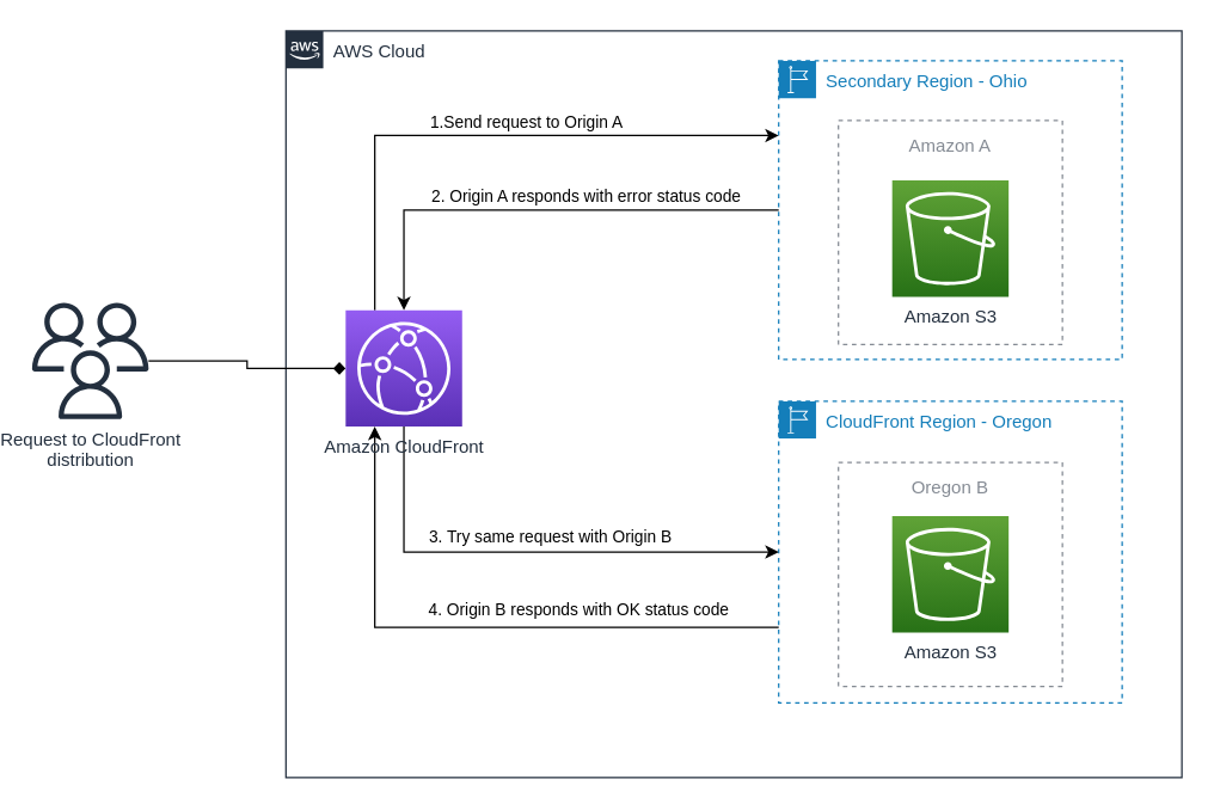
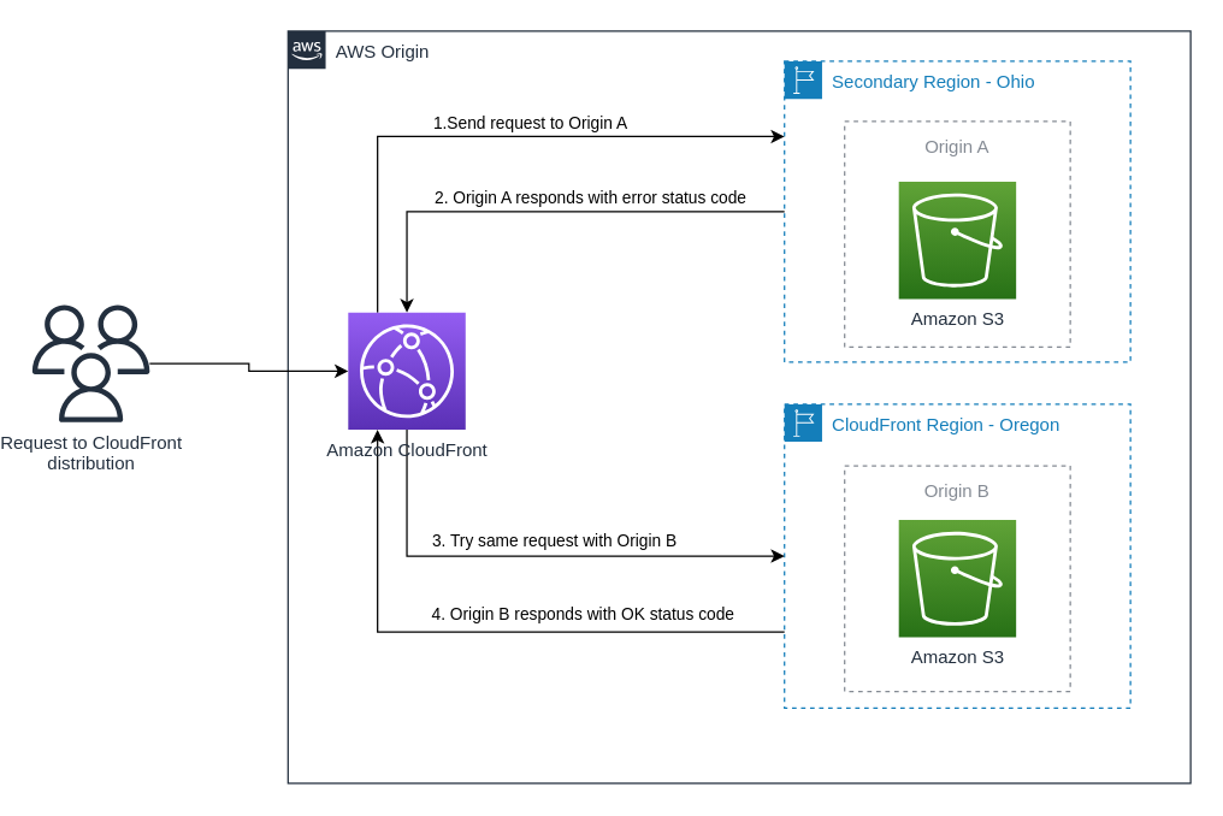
  <mxCell id="0" />
  <mxCell id="1" parent="0" />
  <mxCell id="2" style="edgeStyle=orthogonalEdgeStyle;rounded=0;orthogonalLoop=1;jettySize=auto;html=1;entryX=0.25;entryY=1;entryDx=0;entryDy=0;entryPerimeter=0;exitX=0;exitY=0.75;exitDx=0;exitDy=0;" edge="1" parent="1" source="5" target="19"><mxGeometry relative="1" as="geometry" /></mxCell>
  <mxCell id="3" value="4. Origin B responds with OK status code" style="edgeLabel;html=1;align=center;verticalAlign=middle;resizable=0;points=[];" vertex="1" connectable="0" parent="2"><mxGeometry x="-0.244" relative="1" as="geometry"><mxPoint x="18" y="-12" as="offset" /></mxGeometry></mxCell>
- <mxCell id="4" value="AWS Cloud" style="points=[[0,0],[0.25,0],[0.5,0],[0.75,0],[1,0],[1,0.25],[1,0.5],[1,0.75],[1,1],[0.75,1],[0.5,1],[0.25,1],[0,1],[0,0.75],[0,0.5],[0,0.25]];outlineConnect=0;gradientColor=none;html=1;whiteSpace=wrap;fontSize=12;fontStyle=0;shape=mxgraph.aws4.group;grIcon=mxgraph.aws4.group_aws_cloud_alt;strokeColor=#232F3E;fillColor=none;verticalAlign=top;align=left;spacingLeft=30;fontColor=#232F3E;dashed=0;" vertex="1" parent="1"><mxGeometry x="190" y="20" width="600" height="500" as="geometry" /></mxCell>
+ <mxCell id="4" value="AWS Origin" style="points=[[0,0],[0.25,0],[0.5,0],[0.75,0],[1,0],[1,0.25],[1,0.5],[1,0.75],[1,1],[0.75,1],[0.5,1],[0.25,1],[0,1],[0,0.75],[0,0.5],[0,0.25]];outlineConnect=0;gradientColor=none;html=1;whiteSpace=wrap;fontSize=12;fontStyle=0;shape=mxgraph.aws4.group;grIcon=mxgraph.aws4.group_aws_cloud_alt;strokeColor=#232F3E;fillColor=none;verticalAlign=top;align=left;spacingLeft=30;fontColor=#232F3E;dashed=0;" vertex="1" parent="1"><mxGeometry x="190" y="20" width="600" height="500" as="geometry" /></mxCell>
  <mxCell id="5" value="CloudFront Region - Oregon" style="points=[[0,0],[0.25,0],[0.5,0],[0.75,0],[1,0],[1,0.25],[1,0.5],[1,0.75],[1,1],[0.75,1],[0.5,1],[0.25,1],[0,1],[0,0.75],[0,0.5],[0,0.25]];outlineConnect=0;gradientColor=none;html=1;whiteSpace=wrap;fontSize=12;fontStyle=0;shape=mxgraph.aws4.group;grIcon=mxgraph.aws4.group_region;strokeColor=#147EBA;fillColor=none;verticalAlign=top;align=left;spacingLeft=30;fontColor=#147EBA;dashed=1;" vertex="1" parent="1"><mxGeometry x="520" y="268" width="230" height="202" as="geometry" /></mxCell>
- <mxCell id="6" value="Oregon B" style="outlineConnect=0;gradientColor=none;html=1;whiteSpace=wrap;fontSize=12;fontStyle=0;strokeColor=#858B94;fillColor=none;verticalAlign=top;align=center;fontColor=#858B94;dashed=1;spacingTop=3;" vertex="1" parent="1"><mxGeometry x="560" y="309" width="150" height="150" as="geometry" /></mxCell>
+ <mxCell id="6" value="Origin B" style="outlineConnect=0;gradientColor=none;html=1;whiteSpace=wrap;fontSize=12;fontStyle=0;strokeColor=#858B94;fillColor=none;verticalAlign=top;align=center;fontColor=#858B94;dashed=1;spacingTop=3;" vertex="1" parent="1"><mxGeometry x="560" y="309" width="150" height="150" as="geometry" /></mxCell>
  <mxCell id="7" value="Secondary Region - Ohio" style="points=[[0,0],[0.25,0],[0.5,0],[0.75,0],[1,0],[1,0.25],[1,0.5],[1,0.75],[1,1],[0.75,1],[0.5,1],[0.25,1],[0,1],[0,0.75],[0,0.5],[0,0.25]];outlineConnect=0;gradientColor=none;html=1;whiteSpace=wrap;fontSize=12;fontStyle=0;shape=mxgraph.aws4.group;grIcon=mxgraph.aws4.group_region;strokeColor=#147EBA;fillColor=none;verticalAlign=top;align=left;spacingLeft=30;fontColor=#147EBA;dashed=1;" vertex="1" parent="1"><mxGeometry x="520" y="40" width="230" height="200" as="geometry" /></mxCell>
- <mxCell id="8" value="Amazon A" style="outlineConnect=0;gradientColor=none;html=1;whiteSpace=wrap;fontSize=12;fontStyle=0;strokeColor=#858B94;fillColor=none;verticalAlign=top;align=center;fontColor=#858B94;dashed=1;spacingTop=3;" vertex="1" parent="1"><mxGeometry x="560" y="80" width="150" height="150" as="geometry" /></mxCell>
- <mxCell id="9" style="edgeStyle=orthogonalEdgeStyle;rounded=0;orthogonalLoop=1;jettySize=auto;html=1;endArrow=diamond;" edge="1" parent="1" source="10" target="19"><mxGeometry relative="1" as="geometry" /></mxCell>
+ <mxCell id="8" value="Origin A" style="outlineConnect=0;gradientColor=none;html=1;whiteSpace=wrap;fontSize=12;fontStyle=0;strokeColor=#858B94;fillColor=none;verticalAlign=top;align=center;fontColor=#858B94;dashed=1;spacingTop=3;" vertex="1" parent="1"><mxGeometry x="560" y="80" width="150" height="150" as="geometry" /></mxCell>
+ <mxCell id="9" style="edgeStyle=orthogonalEdgeStyle;rounded=0;orthogonalLoop=1;jettySize=auto;html=1;" edge="1" parent="1" source="10" target="19"><mxGeometry relative="1" as="geometry" /></mxCell>
  <mxCell id="10" value="Request to CloudFront&lt;br&gt;distribution" style="outlineConnect=0;fontColor=#232F3E;gradientColor=none;fillColor=#232F3E;strokeColor=none;dashed=0;verticalLabelPosition=bottom;verticalAlign=top;align=center;html=1;fontSize=12;fontStyle=0;aspect=fixed;pointerEvents=1;shape=mxgraph.aws4.users;" vertex="1" parent="1"><mxGeometry x="20" y="202" width="78" height="78" as="geometry" /></mxCell>
  <mxCell id="11" style="edgeStyle=orthogonalEdgeStyle;rounded=0;orthogonalLoop=1;jettySize=auto;html=1;exitX=0.25;exitY=0;exitDx=0;exitDy=0;exitPerimeter=0;entryX=0;entryY=0.25;entryDx=0;entryDy=0;" edge="1" parent="1" source="19" target="7"><mxGeometry relative="1" as="geometry"><Array as="points"><mxPoint x="250" y="90" /></Array></mxGeometry></mxCell>
  <mxCell id="12" value="1.Send request to Origin A" style="edgeLabel;html=1;align=center;verticalAlign=middle;resizable=0;points=[];" vertex="1" connectable="0" parent="11"><mxGeometry x="0.341" y="-1" relative="1" as="geometry"><mxPoint x="-42" y="-11" as="offset" /></mxGeometry></mxCell>
  <mxCell id="13" style="edgeStyle=orthogonalEdgeStyle;rounded=0;orthogonalLoop=1;jettySize=auto;html=1;exitX=0.5;exitY=1;exitDx=0;exitDy=0;exitPerimeter=0;entryX=0;entryY=0.5;entryDx=0;entryDy=0;" edge="1" parent="1" source="19" target="5"><mxGeometry relative="1" as="geometry" /></mxCell>
  <mxCell id="14" value="3. Try same request with Origin B" style="edgeLabel;html=1;align=center;verticalAlign=middle;resizable=0;points=[];" vertex="1" connectable="0" parent="13"><mxGeometry x="-0.04" y="4" relative="1" as="geometry"><mxPoint x="20" y="-7" as="offset" /></mxGeometry></mxCell>
  <mxCell id="15" style="edgeStyle=orthogonalEdgeStyle;rounded=0;orthogonalLoop=1;jettySize=auto;html=1;exitX=0;exitY=0.5;exitDx=0;exitDy=0;entryX=0.5;entryY=0;entryDx=0;entryDy=0;entryPerimeter=0;" edge="1" parent="1" source="7" target="19"><mxGeometry relative="1" as="geometry" /></mxCell>
  <mxCell id="16" value="2. Origin A responds with error status code" style="edgeLabel;html=1;align=center;verticalAlign=middle;resizable=0;points=[];" vertex="1" connectable="0" parent="15"><mxGeometry x="-0.068" relative="1" as="geometry"><mxPoint x="18" y="-10" as="offset" /></mxGeometry></mxCell>
  <mxCell id="17" value="Amazon S3" style="points=[[0,0,0],[0.25,0,0],[0.5,0,0],[0.75,0,0],[1,0,0],[0,1,0],[0.25,1,0],[0.5,1,0],[0.75,1,0],[1,1,0],[0,0.25,0],[0,0.5,0],[0,0.75,0],[1,0.25,0],[1,0.5,0],[1,0.75,0]];outlineConnect=0;fontColor=#232F3E;gradientColor=#60A337;gradientDirection=north;fillColor=#277116;strokeColor=#ffffff;dashed=0;verticalLabelPosition=bottom;verticalAlign=top;align=center;html=1;fontSize=12;fontStyle=0;aspect=fixed;shape=mxgraph.aws4.resourceIcon;resIcon=mxgraph.aws4.s3;" vertex="1" parent="1"><mxGeometry x="596" y="120" width="78" height="78" as="geometry" /></mxCell>
  <mxCell id="18" value="Amazon S3" style="points=[[0,0,0],[0.25,0,0],[0.5,0,0],[0.75,0,0],[1,0,0],[0,1,0],[0.25,1,0],[0.5,1,0],[0.75,1,0],[1,1,0],[0,0.25,0],[0,0.5,0],[0,0.75,0],[1,0.25,0],[1,0.5,0],[1,0.75,0]];outlineConnect=0;fontColor=#232F3E;gradientColor=#60A337;gradientDirection=north;fillColor=#277116;strokeColor=#ffffff;dashed=0;verticalLabelPosition=bottom;verticalAlign=top;align=center;html=1;fontSize=12;fontStyle=0;aspect=fixed;shape=mxgraph.aws4.resourceIcon;resIcon=mxgraph.aws4.s3;" vertex="1" parent="1"><mxGeometry x="596" y="345" width="78" height="78" as="geometry" /></mxCell>
  <mxCell id="19" value="Amazon CloudFront" style="points=[[0,0,0],[0.25,0,0],[0.5,0,0],[0.75,0,0],[1,0,0],[0,1,0],[0.25,1,0],[0.5,1,0],[0.75,1,0],[1,1,0],[0,0.25,0],[0,0.5,0],[0,0.75,0],[1,0.25,0],[1,0.5,0],[1,0.75,0]];outlineConnect=0;fontColor=#232F3E;gradientColor=#945DF2;gradientDirection=north;fillColor=#5A30B5;strokeColor=#ffffff;dashed=0;verticalLabelPosition=bottom;verticalAlign=top;align=center;html=1;fontSize=12;fontStyle=0;aspect=fixed;shape=mxgraph.aws4.resourceIcon;resIcon=mxgraph.aws4.cloudfront;" vertex="1" parent="1"><mxGeometry x="230" y="207" width="78" height="78" as="geometry" /></mxCell>
